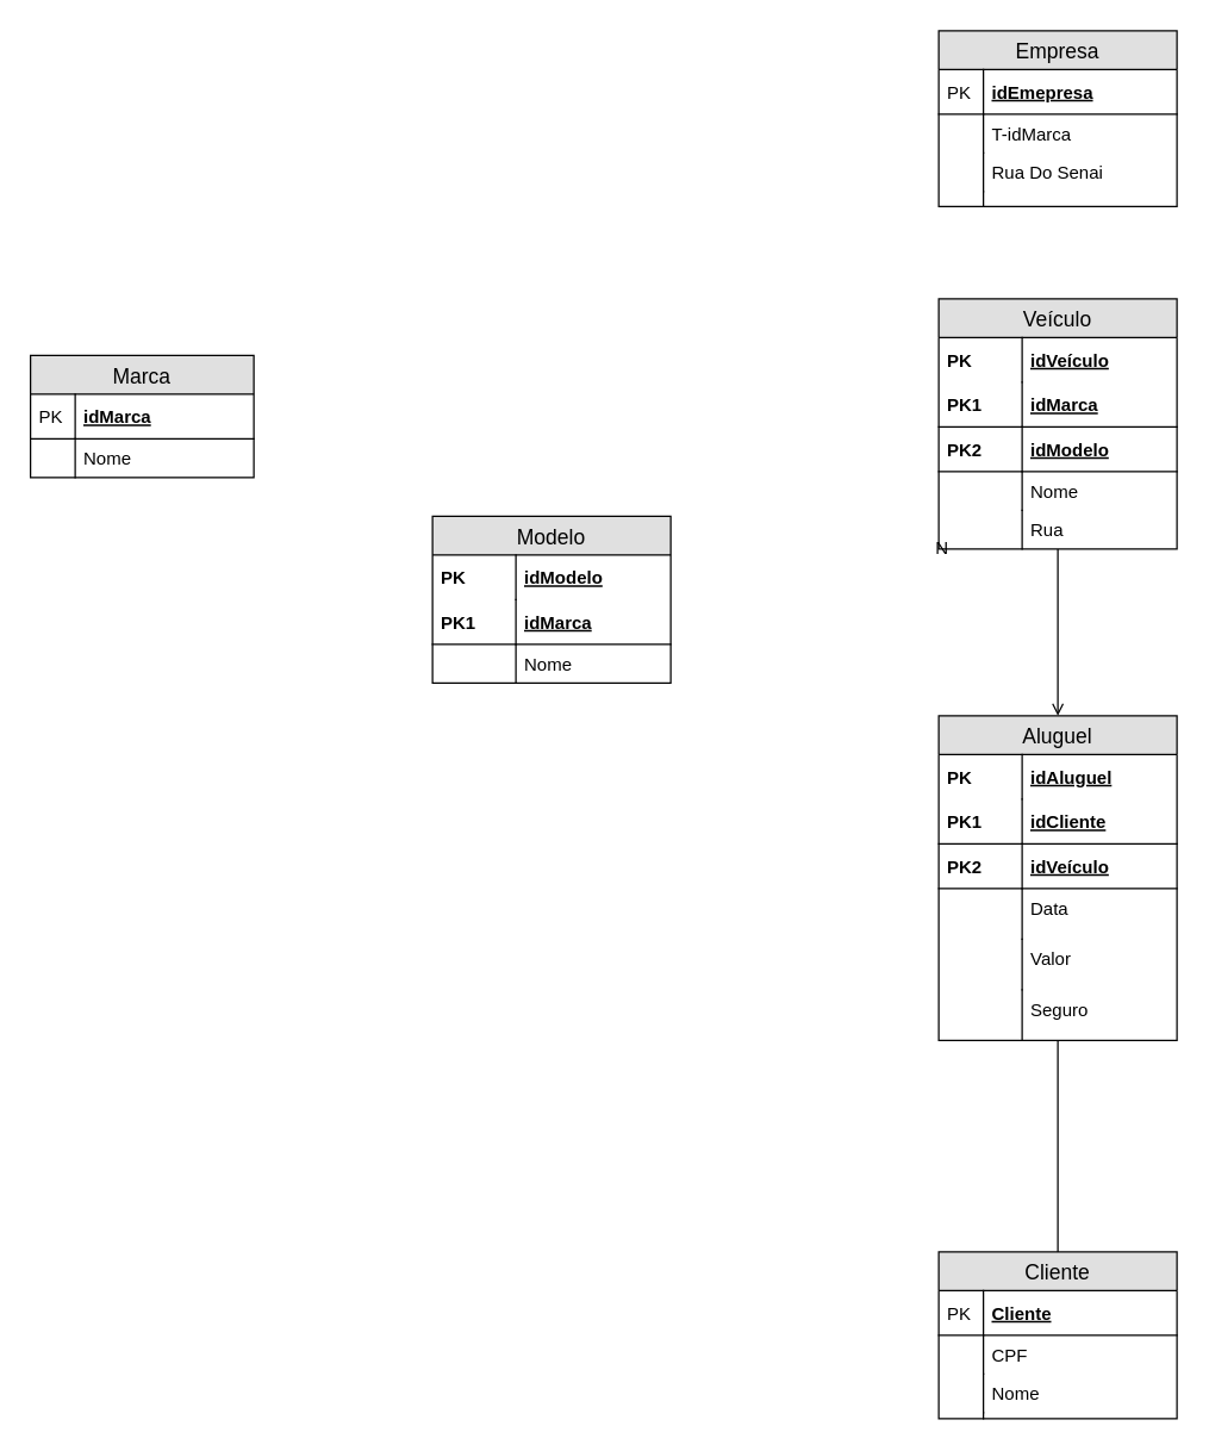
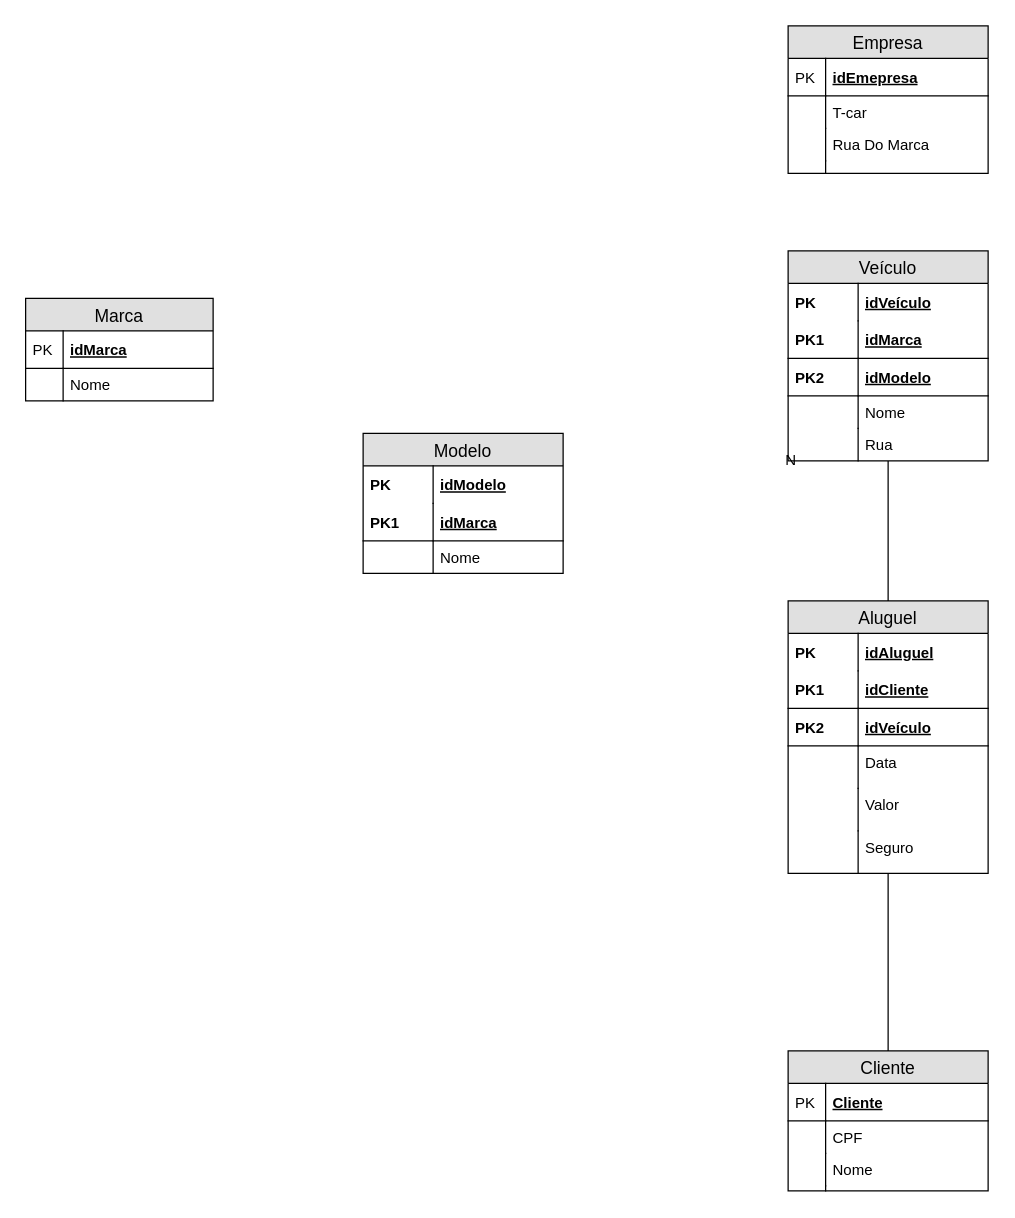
  <mxCell id="0" />
  <mxCell id="1" parent="0" />
  <mxCell id="2" value="Empresa" style="swimlane;fontStyle=0;childLayout=stackLayout;horizontal=1;startSize=26;fillColor=#e0e0e0;horizontalStack=0;resizeParent=1;resizeParentMax=0;resizeLast=0;collapsible=1;marginBottom=0;swimlaneFillColor=#ffffff;align=center;fontSize=14;" vertex="1" parent="1"><mxGeometry x="630" y="20" width="160" height="118" as="geometry" /></mxCell>
  <mxCell id="3" value="idEmepresa" style="shape=partialRectangle;top=0;left=0;right=0;bottom=1;align=left;verticalAlign=middle;fillColor=none;spacingLeft=34;spacingRight=4;overflow=hidden;rotatable=0;points=[[0,0.5],[1,0.5]];portConstraint=eastwest;dropTarget=0;fontStyle=5;fontSize=12;" vertex="1" parent="2"><mxGeometry y="26" width="160" height="30" as="geometry" /></mxCell>
  <mxCell id="4" value="PK" style="shape=partialRectangle;top=0;left=0;bottom=0;fillColor=none;align=left;verticalAlign=middle;spacingLeft=4;spacingRight=4;overflow=hidden;rotatable=0;points=[];portConstraint=eastwest;part=1;fontSize=12;" vertex="1" connectable="0" parent="3"><mxGeometry width="30" height="30" as="geometry" /></mxCell>
- <mxCell id="5" value="T-idMarca" style="shape=partialRectangle;top=0;left=0;right=0;bottom=0;align=left;verticalAlign=top;fillColor=none;spacingLeft=34;spacingRight=4;overflow=hidden;rotatable=0;points=[[0,0.5],[1,0.5]];portConstraint=eastwest;dropTarget=0;fontSize=12;" vertex="1" parent="2"><mxGeometry y="56" width="160" height="26" as="geometry" /></mxCell>
+ <mxCell id="5" value="T-car" style="shape=partialRectangle;top=0;left=0;right=0;bottom=0;align=left;verticalAlign=top;fillColor=none;spacingLeft=34;spacingRight=4;overflow=hidden;rotatable=0;points=[[0,0.5],[1,0.5]];portConstraint=eastwest;dropTarget=0;fontSize=12;" vertex="1" parent="2"><mxGeometry y="56" width="160" height="26" as="geometry" /></mxCell>
  <mxCell id="6" value="" style="shape=partialRectangle;top=0;left=0;bottom=0;fillColor=none;align=left;verticalAlign=top;spacingLeft=4;spacingRight=4;overflow=hidden;rotatable=0;points=[];portConstraint=eastwest;part=1;fontSize=12;" vertex="1" connectable="0" parent="5"><mxGeometry width="30" height="26" as="geometry" /></mxCell>
- <mxCell id="7" value="Rua Do Senai" style="shape=partialRectangle;top=0;left=0;right=0;bottom=0;align=left;verticalAlign=top;fillColor=none;spacingLeft=34;spacingRight=4;overflow=hidden;rotatable=0;points=[[0,0.5],[1,0.5]];portConstraint=eastwest;dropTarget=0;fontSize=12;" vertex="1" parent="2"><mxGeometry y="82" width="160" height="26" as="geometry" /></mxCell>
+ <mxCell id="7" value="Rua Do Marca" style="shape=partialRectangle;top=0;left=0;right=0;bottom=0;align=left;verticalAlign=top;fillColor=none;spacingLeft=34;spacingRight=4;overflow=hidden;rotatable=0;points=[[0,0.5],[1,0.5]];portConstraint=eastwest;dropTarget=0;fontSize=12;" vertex="1" parent="2"><mxGeometry y="82" width="160" height="26" as="geometry" /></mxCell>
  <mxCell id="8" value="" style="shape=partialRectangle;top=0;left=0;bottom=0;fillColor=none;align=left;verticalAlign=top;spacingLeft=4;spacingRight=4;overflow=hidden;rotatable=0;points=[];portConstraint=eastwest;part=1;fontSize=12;" vertex="1" connectable="0" parent="7"><mxGeometry width="30" height="26" as="geometry" /></mxCell>
  <mxCell id="9" value="" style="shape=partialRectangle;top=0;left=0;right=0;bottom=0;align=left;verticalAlign=top;fillColor=none;spacingLeft=34;spacingRight=4;overflow=hidden;rotatable=0;points=[[0,0.5],[1,0.5]];portConstraint=eastwest;dropTarget=0;fontSize=12;" vertex="1" parent="2"><mxGeometry y="108" width="160" height="10" as="geometry" /></mxCell>
  <mxCell id="10" value="" style="shape=partialRectangle;top=0;left=0;bottom=0;fillColor=none;align=left;verticalAlign=top;spacingLeft=4;spacingRight=4;overflow=hidden;rotatable=0;points=[];portConstraint=eastwest;part=1;fontSize=12;" vertex="1" connectable="0" parent="9"><mxGeometry width="30" height="10" as="geometry" /></mxCell>
  <mxCell id="11" style="edgeStyle=orthogonalEdgeStyle;rounded=0;orthogonalLoop=1;jettySize=auto;html=1;endArrow=none;endFill=0;" edge="1" parent="1" source="12" target="25"><mxGeometry relative="1" as="geometry" /></mxCell>
  <mxCell id="12" value="Aluguel" style="swimlane;fontStyle=0;childLayout=stackLayout;horizontal=1;startSize=26;fillColor=#e0e0e0;horizontalStack=0;resizeParent=1;resizeParentMax=0;resizeLast=0;collapsible=1;marginBottom=0;swimlaneFillColor=#ffffff;align=center;fontSize=14;" vertex="1" parent="1"><mxGeometry x="630" y="480" width="160" height="218" as="geometry" /></mxCell>
  <mxCell id="13" value="idAluguel" style="shape=partialRectangle;top=0;left=0;right=0;bottom=0;align=left;verticalAlign=middle;fillColor=none;spacingLeft=60;spacingRight=4;overflow=hidden;rotatable=0;points=[[0,0.5],[1,0.5]];portConstraint=eastwest;dropTarget=0;fontStyle=5;fontSize=12;" vertex="1" parent="12"><mxGeometry y="26" width="160" height="30" as="geometry" /></mxCell>
  <mxCell id="14" value="PK" style="shape=partialRectangle;fontStyle=1;top=0;left=0;bottom=0;fillColor=none;align=left;verticalAlign=middle;spacingLeft=4;spacingRight=4;overflow=hidden;rotatable=0;points=[];portConstraint=eastwest;part=1;fontSize=12;" vertex="1" connectable="0" parent="13"><mxGeometry width="56" height="30" as="geometry" /></mxCell>
  <mxCell id="15" value="idCliente" style="shape=partialRectangle;top=0;left=0;right=0;bottom=1;align=left;verticalAlign=middle;fillColor=none;spacingLeft=60;spacingRight=4;overflow=hidden;rotatable=0;points=[[0,0.5],[1,0.5]];portConstraint=eastwest;dropTarget=0;fontStyle=5;fontSize=12;" vertex="1" parent="12"><mxGeometry y="56" width="160" height="30" as="geometry" /></mxCell>
  <mxCell id="16" value="PK1" style="shape=partialRectangle;fontStyle=1;top=0;left=0;bottom=0;fillColor=none;align=left;verticalAlign=middle;spacingLeft=4;spacingRight=4;overflow=hidden;rotatable=0;points=[];portConstraint=eastwest;part=1;fontSize=12;" vertex="1" connectable="0" parent="15"><mxGeometry width="56" height="30" as="geometry" /></mxCell>
  <mxCell id="17" value="idVeículo" style="shape=partialRectangle;top=0;left=0;right=0;bottom=1;align=left;verticalAlign=middle;fillColor=none;spacingLeft=60;spacingRight=4;overflow=hidden;rotatable=0;points=[[0,0.5],[1,0.5]];portConstraint=eastwest;dropTarget=0;fontStyle=5;fontSize=12;" vertex="1" parent="12"><mxGeometry y="86" width="160" height="30" as="geometry" /></mxCell>
  <mxCell id="18" value="PK2" style="shape=partialRectangle;fontStyle=1;top=0;left=0;bottom=0;fillColor=none;align=left;verticalAlign=middle;spacingLeft=4;spacingRight=4;overflow=hidden;rotatable=0;points=[];portConstraint=eastwest;part=1;fontSize=12;" vertex="1" connectable="0" parent="17"><mxGeometry width="56" height="30" as="geometry" /></mxCell>
  <mxCell id="19" value="Data" style="shape=partialRectangle;top=0;left=0;right=0;bottom=0;align=left;verticalAlign=top;fillColor=none;spacingLeft=60;spacingRight=4;overflow=hidden;rotatable=0;points=[[0,0.5],[1,0.5]];portConstraint=eastwest;dropTarget=0;fontSize=12;" vertex="1" parent="12"><mxGeometry y="116" width="160" height="34" as="geometry" /></mxCell>
  <mxCell id="20" value="" style="shape=partialRectangle;top=0;left=0;bottom=0;fillColor=none;align=left;verticalAlign=top;spacingLeft=4;spacingRight=4;overflow=hidden;rotatable=0;points=[];portConstraint=eastwest;part=1;fontSize=12;" vertex="1" connectable="0" parent="19"><mxGeometry width="56" height="34" as="geometry" /></mxCell>
  <mxCell id="21" value="Valor" style="shape=partialRectangle;top=0;left=0;right=0;bottom=0;align=left;verticalAlign=top;fillColor=none;spacingLeft=60;spacingRight=4;overflow=hidden;rotatable=0;points=[[0,0.5],[1,0.5]];portConstraint=eastwest;dropTarget=0;fontSize=12;" vertex="1" parent="12"><mxGeometry y="150" width="160" height="34" as="geometry" /></mxCell>
  <mxCell id="22" value="" style="shape=partialRectangle;top=0;left=0;bottom=0;fillColor=none;align=left;verticalAlign=top;spacingLeft=4;spacingRight=4;overflow=hidden;rotatable=0;points=[];portConstraint=eastwest;part=1;fontSize=12;" vertex="1" connectable="0" parent="21"><mxGeometry width="56" height="34" as="geometry" /></mxCell>
  <mxCell id="23" value="Seguro" style="shape=partialRectangle;top=0;left=0;right=0;bottom=0;align=left;verticalAlign=top;fillColor=none;spacingLeft=60;spacingRight=4;overflow=hidden;rotatable=0;points=[[0,0.5],[1,0.5]];portConstraint=eastwest;dropTarget=0;fontSize=12;" vertex="1" parent="12"><mxGeometry y="184" width="160" height="34" as="geometry" /></mxCell>
  <mxCell id="24" value="" style="shape=partialRectangle;top=0;left=0;bottom=0;fillColor=none;align=left;verticalAlign=top;spacingLeft=4;spacingRight=4;overflow=hidden;rotatable=0;points=[];portConstraint=eastwest;part=1;fontSize=12;" vertex="1" connectable="0" parent="23"><mxGeometry width="56" height="34" as="geometry" /></mxCell>
  <mxCell id="25" value="Cliente" style="swimlane;fontStyle=0;childLayout=stackLayout;horizontal=1;startSize=26;fillColor=#e0e0e0;horizontalStack=0;resizeParent=1;resizeParentMax=0;resizeLast=0;collapsible=1;marginBottom=0;swimlaneFillColor=#ffffff;align=center;fontSize=14;" vertex="1" parent="1"><mxGeometry x="630" y="840" width="160" height="112" as="geometry" /></mxCell>
  <mxCell id="26" value="Cliente" style="shape=partialRectangle;top=0;left=0;right=0;bottom=1;align=left;verticalAlign=middle;fillColor=none;spacingLeft=34;spacingRight=4;overflow=hidden;rotatable=0;points=[[0,0.5],[1,0.5]];portConstraint=eastwest;dropTarget=0;fontStyle=5;fontSize=12;" vertex="1" parent="25"><mxGeometry y="26" width="160" height="30" as="geometry" /></mxCell>
  <mxCell id="27" value="PK" style="shape=partialRectangle;top=0;left=0;bottom=0;fillColor=none;align=left;verticalAlign=middle;spacingLeft=4;spacingRight=4;overflow=hidden;rotatable=0;points=[];portConstraint=eastwest;part=1;fontSize=12;" vertex="1" connectable="0" parent="26"><mxGeometry width="30" height="30" as="geometry" /></mxCell>
  <mxCell id="28" value="CPF" style="shape=partialRectangle;top=0;left=0;right=0;bottom=0;align=left;verticalAlign=top;fillColor=none;spacingLeft=34;spacingRight=4;overflow=hidden;rotatable=0;points=[[0,0.5],[1,0.5]];portConstraint=eastwest;dropTarget=0;fontSize=12;" vertex="1" parent="25"><mxGeometry y="56" width="160" height="26" as="geometry" /></mxCell>
  <mxCell id="29" value="" style="shape=partialRectangle;top=0;left=0;bottom=0;fillColor=none;align=left;verticalAlign=top;spacingLeft=4;spacingRight=4;overflow=hidden;rotatable=0;points=[];portConstraint=eastwest;part=1;fontSize=12;" vertex="1" connectable="0" parent="28"><mxGeometry width="30" height="26" as="geometry" /></mxCell>
  <mxCell id="30" value="Nome" style="shape=partialRectangle;top=0;left=0;right=0;bottom=0;align=left;verticalAlign=top;fillColor=none;spacingLeft=34;spacingRight=4;overflow=hidden;rotatable=0;points=[[0,0.5],[1,0.5]];portConstraint=eastwest;dropTarget=0;fontSize=12;" vertex="1" parent="25"><mxGeometry y="82" width="160" height="26" as="geometry" /></mxCell>
  <mxCell id="31" value="" style="shape=partialRectangle;top=0;left=0;bottom=0;fillColor=none;align=left;verticalAlign=top;spacingLeft=4;spacingRight=4;overflow=hidden;rotatable=0;points=[];portConstraint=eastwest;part=1;fontSize=12;" vertex="1" connectable="0" parent="30"><mxGeometry width="30" height="26" as="geometry" /></mxCell>
  <mxCell id="32" value="" style="shape=partialRectangle;top=0;left=0;right=0;bottom=0;align=left;verticalAlign=top;fillColor=none;spacingLeft=34;spacingRight=4;overflow=hidden;rotatable=0;points=[[0,0.5],[1,0.5]];portConstraint=eastwest;dropTarget=0;fontSize=12;" vertex="1" parent="25"><mxGeometry y="108" width="160" height="4" as="geometry" /></mxCell>
  <mxCell id="33" value="" style="shape=partialRectangle;top=0;left=0;bottom=0;fillColor=none;align=left;verticalAlign=top;spacingLeft=4;spacingRight=4;overflow=hidden;rotatable=0;points=[];portConstraint=eastwest;part=1;fontSize=12;" vertex="1" connectable="0" parent="32"><mxGeometry width="30" height="4" as="geometry" /></mxCell>
- <mxCell id="34" style="edgeStyle=orthogonalEdgeStyle;rounded=0;orthogonalLoop=1;jettySize=auto;html=1;entryX=0.5;entryY=0;entryDx=0;entryDy=0;endArrow=open;endFill=0;" edge="1" parent="1" source="35" target="12"><mxGeometry relative="1" as="geometry" /></mxCell>
+ <mxCell id="34" style="edgeStyle=orthogonalEdgeStyle;rounded=0;orthogonalLoop=1;jettySize=auto;html=1;entryX=0.5;entryY=0;entryDx=0;entryDy=0;endArrow=none;endFill=0;" edge="1" parent="1" source="35" target="12"><mxGeometry relative="1" as="geometry" /></mxCell>
  <mxCell id="35" value="Veículo" style="swimlane;fontStyle=0;childLayout=stackLayout;horizontal=1;startSize=26;fillColor=#e0e0e0;horizontalStack=0;resizeParent=1;resizeParentMax=0;resizeLast=0;collapsible=1;marginBottom=0;swimlaneFillColor=#ffffff;align=center;fontSize=14;" vertex="1" parent="1"><mxGeometry x="630" y="200" width="160" height="168" as="geometry" /></mxCell>
  <mxCell id="36" value="idVeículo" style="shape=partialRectangle;top=0;left=0;right=0;bottom=0;align=left;verticalAlign=middle;fillColor=none;spacingLeft=60;spacingRight=4;overflow=hidden;rotatable=0;points=[[0,0.5],[1,0.5]];portConstraint=eastwest;dropTarget=0;fontStyle=5;fontSize=12;" vertex="1" parent="35"><mxGeometry y="26" width="160" height="30" as="geometry" /></mxCell>
  <mxCell id="37" value="PK" style="shape=partialRectangle;fontStyle=1;top=0;left=0;bottom=0;fillColor=none;align=left;verticalAlign=middle;spacingLeft=4;spacingRight=4;overflow=hidden;rotatable=0;points=[];portConstraint=eastwest;part=1;fontSize=12;" vertex="1" connectable="0" parent="36"><mxGeometry width="56" height="30" as="geometry" /></mxCell>
  <mxCell id="38" value="idMarca" style="shape=partialRectangle;top=0;left=0;right=0;bottom=1;align=left;verticalAlign=middle;fillColor=none;spacingLeft=60;spacingRight=4;overflow=hidden;rotatable=0;points=[[0,0.5],[1,0.5]];portConstraint=eastwest;dropTarget=0;fontStyle=5;fontSize=12;" vertex="1" parent="35"><mxGeometry y="56" width="160" height="30" as="geometry" /></mxCell>
  <mxCell id="39" value="PK1" style="shape=partialRectangle;fontStyle=1;top=0;left=0;bottom=0;fillColor=none;align=left;verticalAlign=middle;spacingLeft=4;spacingRight=4;overflow=hidden;rotatable=0;points=[];portConstraint=eastwest;part=1;fontSize=12;" vertex="1" connectable="0" parent="38"><mxGeometry width="56" height="30" as="geometry" /></mxCell>
  <mxCell id="40" value="idModelo" style="shape=partialRectangle;top=0;left=0;right=0;bottom=1;align=left;verticalAlign=middle;fillColor=none;spacingLeft=60;spacingRight=4;overflow=hidden;rotatable=0;points=[[0,0.5],[1,0.5]];portConstraint=eastwest;dropTarget=0;fontStyle=5;fontSize=12;" vertex="1" parent="35"><mxGeometry y="86" width="160" height="30" as="geometry" /></mxCell>
  <mxCell id="41" value="PK2" style="shape=partialRectangle;fontStyle=1;top=0;left=0;bottom=0;fillColor=none;align=left;verticalAlign=middle;spacingLeft=4;spacingRight=4;overflow=hidden;rotatable=0;points=[];portConstraint=eastwest;part=1;fontSize=12;" vertex="1" connectable="0" parent="40"><mxGeometry width="56" height="30" as="geometry" /></mxCell>
  <mxCell id="42" value="Nome" style="shape=partialRectangle;top=0;left=0;right=0;bottom=0;align=left;verticalAlign=top;fillColor=none;spacingLeft=60;spacingRight=4;overflow=hidden;rotatable=0;points=[[0,0.5],[1,0.5]];portConstraint=eastwest;dropTarget=0;fontSize=12;" vertex="1" parent="35"><mxGeometry y="116" width="160" height="26" as="geometry" /></mxCell>
  <mxCell id="43" value="" style="shape=partialRectangle;top=0;left=0;bottom=0;fillColor=none;align=left;verticalAlign=top;spacingLeft=4;spacingRight=4;overflow=hidden;rotatable=0;points=[];portConstraint=eastwest;part=1;fontSize=12;" vertex="1" connectable="0" parent="42"><mxGeometry width="56" height="26" as="geometry" /></mxCell>
  <mxCell id="44" value="Rua" style="shape=partialRectangle;top=0;left=0;right=0;bottom=0;align=left;verticalAlign=top;fillColor=none;spacingLeft=60;spacingRight=4;overflow=hidden;rotatable=0;points=[[0,0.5],[1,0.5]];portConstraint=eastwest;dropTarget=0;fontSize=12;" vertex="1" parent="35"><mxGeometry y="142" width="160" height="26" as="geometry" /></mxCell>
  <mxCell id="45" value="" style="shape=partialRectangle;top=0;left=0;bottom=0;fillColor=none;align=left;verticalAlign=top;spacingLeft=4;spacingRight=4;overflow=hidden;rotatable=0;points=[];portConstraint=eastwest;part=1;fontSize=12;" vertex="1" connectable="0" parent="44"><mxGeometry width="56" height="26" as="geometry" /></mxCell>
  <mxCell id="46" value="Marca" style="swimlane;fontStyle=0;childLayout=stackLayout;horizontal=1;startSize=26;fillColor=#e0e0e0;horizontalStack=0;resizeParent=1;resizeParentMax=0;resizeLast=0;collapsible=1;marginBottom=0;swimlaneFillColor=#ffffff;align=center;fontSize=14;" vertex="1" parent="1"><mxGeometry x="20" y="238" width="150" height="82" as="geometry" /></mxCell>
  <mxCell id="47" value="idMarca" style="shape=partialRectangle;top=0;left=0;right=0;bottom=1;align=left;verticalAlign=middle;fillColor=none;spacingLeft=34;spacingRight=4;overflow=hidden;rotatable=0;points=[[0,0.5],[1,0.5]];portConstraint=eastwest;dropTarget=0;fontStyle=5;fontSize=12;" vertex="1" parent="46"><mxGeometry y="26" width="150" height="30" as="geometry" /></mxCell>
  <mxCell id="48" value="PK" style="shape=partialRectangle;top=0;left=0;bottom=0;fillColor=none;align=left;verticalAlign=middle;spacingLeft=4;spacingRight=4;overflow=hidden;rotatable=0;points=[];portConstraint=eastwest;part=1;fontSize=12;" vertex="1" connectable="0" parent="47"><mxGeometry width="30" height="30" as="geometry" /></mxCell>
  <mxCell id="49" value="Nome" style="shape=partialRectangle;top=0;left=0;right=0;bottom=0;align=left;verticalAlign=top;fillColor=none;spacingLeft=34;spacingRight=4;overflow=hidden;rotatable=0;points=[[0,0.5],[1,0.5]];portConstraint=eastwest;dropTarget=0;fontSize=12;" vertex="1" parent="46"><mxGeometry y="56" width="150" height="26" as="geometry" /></mxCell>
  <mxCell id="50" value="" style="shape=partialRectangle;top=0;left=0;bottom=0;fillColor=none;align=left;verticalAlign=top;spacingLeft=4;spacingRight=4;overflow=hidden;rotatable=0;points=[];portConstraint=eastwest;part=1;fontSize=12;" vertex="1" connectable="0" parent="49"><mxGeometry width="30" height="26" as="geometry" /></mxCell>
  <mxCell id="51" value="Modelo" style="swimlane;fontStyle=0;childLayout=stackLayout;horizontal=1;startSize=26;fillColor=#e0e0e0;horizontalStack=0;resizeParent=1;resizeParentMax=0;resizeLast=0;collapsible=1;marginBottom=0;swimlaneFillColor=#ffffff;align=center;fontSize=14;" vertex="1" parent="1"><mxGeometry x="290" y="346" width="160" height="112" as="geometry"><mxRectangle x="-250" y="386" width="80" height="26" as="alternateBounds" /></mxGeometry></mxCell>
  <mxCell id="52" value="idModelo" style="shape=partialRectangle;top=0;left=0;right=0;bottom=0;align=left;verticalAlign=middle;fillColor=none;spacingLeft=60;spacingRight=4;overflow=hidden;rotatable=0;points=[[0,0.5],[1,0.5]];portConstraint=eastwest;dropTarget=0;fontStyle=5;fontSize=12;" vertex="1" parent="51"><mxGeometry y="26" width="160" height="30" as="geometry" /></mxCell>
  <mxCell id="53" value="PK" style="shape=partialRectangle;fontStyle=1;top=0;left=0;bottom=0;fillColor=none;align=left;verticalAlign=middle;spacingLeft=4;spacingRight=4;overflow=hidden;rotatable=0;points=[];portConstraint=eastwest;part=1;fontSize=12;" vertex="1" connectable="0" parent="52"><mxGeometry width="56" height="30" as="geometry" /></mxCell>
  <mxCell id="54" value="idMarca" style="shape=partialRectangle;top=0;left=0;right=0;bottom=1;align=left;verticalAlign=middle;fillColor=none;spacingLeft=60;spacingRight=4;overflow=hidden;rotatable=0;points=[[0,0.5],[1,0.5]];portConstraint=eastwest;dropTarget=0;fontStyle=5;fontSize=12;" vertex="1" parent="51"><mxGeometry y="56" width="160" height="30" as="geometry" /></mxCell>
  <mxCell id="55" value="PK1" style="shape=partialRectangle;fontStyle=1;top=0;left=0;bottom=0;fillColor=none;align=left;verticalAlign=middle;spacingLeft=4;spacingRight=4;overflow=hidden;rotatable=0;points=[];portConstraint=eastwest;part=1;fontSize=12;" vertex="1" connectable="0" parent="54"><mxGeometry width="56" height="30" as="geometry" /></mxCell>
  <mxCell id="56" value="Nome" style="shape=partialRectangle;top=0;left=0;right=0;bottom=0;align=left;verticalAlign=top;fillColor=none;spacingLeft=60;spacingRight=4;overflow=hidden;rotatable=0;points=[[0,0.5],[1,0.5]];portConstraint=eastwest;dropTarget=0;fontSize=12;" vertex="1" parent="51"><mxGeometry y="86" width="160" height="26" as="geometry" /></mxCell>
  <mxCell id="57" value="" style="shape=partialRectangle;top=0;left=0;bottom=0;fillColor=none;align=left;verticalAlign=top;spacingLeft=4;spacingRight=4;overflow=hidden;rotatable=0;points=[];portConstraint=eastwest;part=1;fontSize=12;" vertex="1" connectable="0" parent="56"><mxGeometry width="56" height="26" as="geometry" /></mxCell>
  <mxCell id="58" value="N" style="text;html=1;align=center;verticalAlign=middle;resizable=0;points=[];autosize=1;" vertex="1" parent="1"><mxGeometry x="622" y="358" width="20" height="20" as="geometry" /></mxCell>
